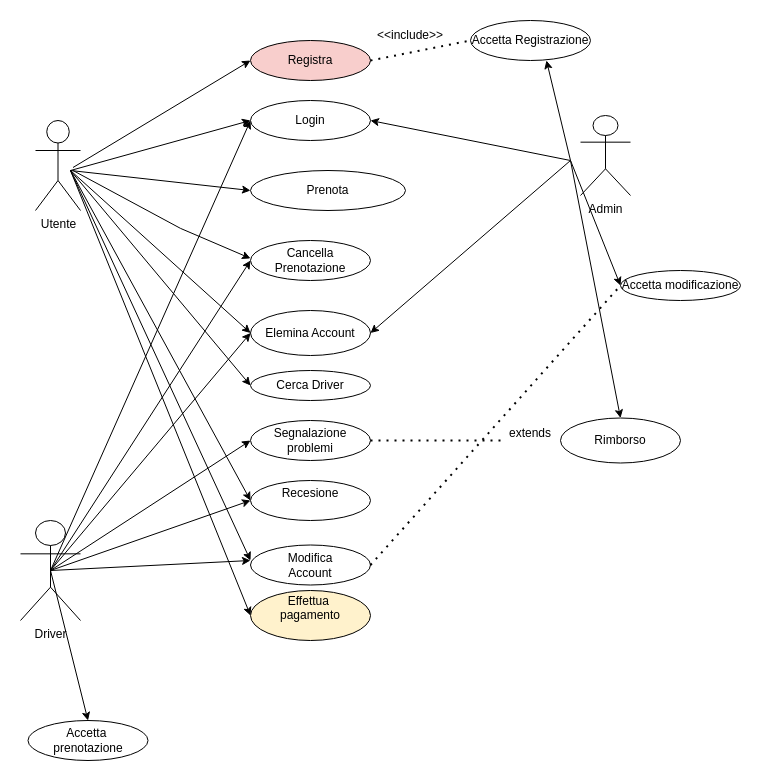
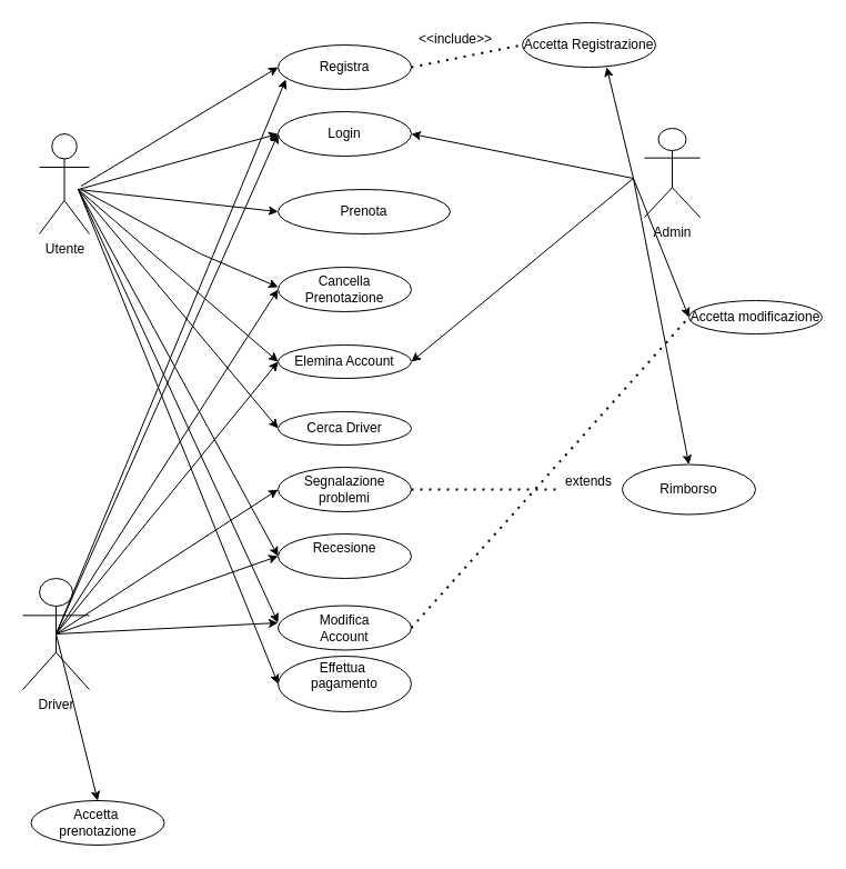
  <mxCell id="0" />
  <mxCell id="1" parent="0" />
  <mxCell id="2" value="Admin&lt;div&gt;&lt;br&gt;&lt;/div&gt;" style="shape=umlActor;verticalLabelPosition=bottom;verticalAlign=top;html=1;outlineConnect=0;" vertex="1" parent="1"><mxGeometry x="580" y="115" width="50" height="80" as="geometry" /></mxCell>
  <mxCell id="3" value="Driver&lt;div&gt;&lt;br&gt;&lt;/div&gt;" style="shape=umlActor;verticalLabelPosition=bottom;verticalAlign=top;html=1;outlineConnect=0;" vertex="1" parent="1"><mxGeometry x="20" y="520" width="60" height="100" as="geometry" /></mxCell>
- <mxCell id="4" value="Registra" style="ellipse;whiteSpace=wrap;html=1;fillColor=#f8cecc;" vertex="1" parent="1"><mxGeometry x="250" y="40" width="120" height="40" as="geometry" /></mxCell>
+ <mxCell id="4" value="Registra" style="ellipse;whiteSpace=wrap;html=1;" vertex="1" parent="1"><mxGeometry x="250" y="40" width="120" height="40" as="geometry" /></mxCell>
  <mxCell id="5" value="Prenota" style="ellipse;whiteSpace=wrap;html=1;" vertex="1" parent="1"><mxGeometry x="250" y="170" width="155" height="40" as="geometry" /></mxCell>
  <mxCell id="6" value="Login" style="ellipse;whiteSpace=wrap;html=1;" vertex="1" parent="1"><mxGeometry x="250" y="100" width="120" height="40" as="geometry" /></mxCell>
- <mxCell id="7" value="Elemina Account" style="ellipse;whiteSpace=wrap;html=1;" vertex="1" parent="1"><mxGeometry x="250" y="310" width="120" height="45" as="geometry" /></mxCell>
+ <mxCell id="7" value="Elemina Account" style="ellipse;whiteSpace=wrap;html=1;" vertex="1" parent="1"><mxGeometry x="250" y="310" width="120" height="30" as="geometry" /></mxCell>
  <mxCell id="8" value="Cancella&lt;br&gt;Prenotazione" style="ellipse;whiteSpace=wrap;html=1;" vertex="1" parent="1"><mxGeometry x="250" y="240" width="120" height="40" as="geometry" /></mxCell>
  <mxCell id="9" value="Cerca Driver" style="ellipse;whiteSpace=wrap;html=1;" vertex="1" parent="1"><mxGeometry x="250" y="370" width="120" height="30" as="geometry" /></mxCell>
  <mxCell id="10" value="Segnalazione&lt;br&gt;problemi" style="ellipse;whiteSpace=wrap;html=1;" vertex="1" parent="1"><mxGeometry x="250" y="420" width="120" height="40" as="geometry" /></mxCell>
  <mxCell id="11" value="Recesione&lt;div&gt;&lt;br&gt;&lt;/div&gt;" style="ellipse;whiteSpace=wrap;html=1;" vertex="1" parent="1"><mxGeometry x="250" y="480" width="120" height="40" as="geometry" /></mxCell>
  <mxCell id="12" value="Modifica&lt;br&gt;Account" style="ellipse;whiteSpace=wrap;html=1;" vertex="1" parent="1"><mxGeometry x="250" y="544.5" width="120" height="40" as="geometry" /></mxCell>
- <mxCell id="13" value="Effettua&amp;nbsp;&lt;br&gt;pagamento&lt;div&gt;&lt;br&gt;&lt;/div&gt;" style="ellipse;whiteSpace=wrap;html=1;fillColor=#fff2cc;" vertex="1" parent="1"><mxGeometry x="250" y="590" width="120" height="50" as="geometry" /></mxCell>
+ <mxCell id="13" value="Effettua&amp;nbsp;&lt;br&gt;pagamento&lt;div&gt;&lt;br&gt;&lt;/div&gt;" style="ellipse;whiteSpace=wrap;html=1;" vertex="1" parent="1"><mxGeometry x="250" y="590" width="120" height="50" as="geometry" /></mxCell>
  <mxCell id="14" value="" style="endArrow=classic;html=1;rounded=0;entryX=0;entryY=0.5;entryDx=0;entryDy=0;" edge="1" parent="1" target="4"><mxGeometry width="50" height="50" relative="1" as="geometry"><mxPoint x="72.5" y="167" as="sourcePoint" /><mxPoint x="253.96" y="80" as="targetPoint" /></mxGeometry></mxCell>
+ <mxCell id="15" value="" style="endArrow=classic;html=1;rounded=0;entryX=0.058;entryY=0.775;entryDx=0;entryDy=0;entryPerimeter=0;exitX=0.5;exitY=0.5;exitDx=0;exitDy=0;exitPerimeter=0;" edge="1" parent="1" source="3" target="4"><mxGeometry width="50" height="50" relative="1" as="geometry"><mxPoint x="60" y="510" as="sourcePoint" /><mxPoint x="110" y="460" as="targetPoint" /></mxGeometry></mxCell>
  <mxCell id="16" value="" style="endArrow=classic;html=1;rounded=0;exitX=0.5;exitY=0.5;exitDx=0;exitDy=0;exitPerimeter=0;" edge="1" parent="1" source="3"><mxGeometry width="50" height="50" relative="1" as="geometry"><mxPoint x="80" y="550" as="sourcePoint" /><mxPoint x="250" y="120" as="targetPoint" /></mxGeometry></mxCell>
  <mxCell id="17" value="" style="endArrow=classic;html=1;rounded=0;entryX=0;entryY=0.5;entryDx=0;entryDy=0;" edge="1" parent="1" target="6"><mxGeometry width="50" height="50" relative="1" as="geometry"><mxPoint x="70" y="170" as="sourcePoint" /><mxPoint x="130" y="160" as="targetPoint" /><Array as="points" /></mxGeometry></mxCell>
  <mxCell id="18" value="" style="endArrow=classic;html=1;rounded=0;entryX=0;entryY=0.5;entryDx=0;entryDy=0;" edge="1" parent="1" target="5"><mxGeometry width="50" height="50" relative="1" as="geometry"><mxPoint x="70" y="170" as="sourcePoint" /><mxPoint x="122.5" y="145" as="targetPoint" /></mxGeometry></mxCell>
  <mxCell id="19" value="" style="endArrow=classic;html=1;rounded=0;entryX=0;entryY=0.5;entryDx=0;entryDy=0;" edge="1" parent="1"><mxGeometry width="50" height="50" relative="1" as="geometry"><mxPoint x="72.5" y="169.995" as="sourcePoint" /><mxPoint x="250" y="257.88" as="targetPoint" /><Array as="points"><mxPoint x="180" y="227.88" /></Array></mxGeometry></mxCell>
  <mxCell id="20" value="" style="endArrow=classic;html=1;rounded=0;entryX=0;entryY=0.5;entryDx=0;entryDy=0;" edge="1" parent="1" target="8"><mxGeometry width="50" height="50" relative="1" as="geometry"><mxPoint x="50" y="570" as="sourcePoint" /><mxPoint x="100" y="520" as="targetPoint" /></mxGeometry></mxCell>
  <mxCell id="21" value="" style="endArrow=classic;html=1;rounded=0;entryX=0;entryY=0.5;entryDx=0;entryDy=0;" edge="1" parent="1" target="10"><mxGeometry width="50" height="50" relative="1" as="geometry"><mxPoint x="50" y="570" as="sourcePoint" /><mxPoint x="100" y="520" as="targetPoint" /></mxGeometry></mxCell>
  <mxCell id="22" value="" style="endArrow=classic;html=1;rounded=0;entryX=1;entryY=0.5;entryDx=0;entryDy=0;" edge="1" parent="1" target="6"><mxGeometry width="50" height="50" relative="1" as="geometry"><mxPoint x="570" y="160" as="sourcePoint" /><mxPoint x="510" y="155" as="targetPoint" /></mxGeometry></mxCell>
  <mxCell id="23" value="" style="endArrow=classic;html=1;rounded=0;entryX=1;entryY=0.5;entryDx=0;entryDy=0;" edge="1" parent="1" target="7"><mxGeometry width="50" height="50" relative="1" as="geometry"><mxPoint x="570" y="160" as="sourcePoint" /><mxPoint x="540" y="270" as="targetPoint" /></mxGeometry></mxCell>
  <mxCell id="24" value="" style="endArrow=classic;html=1;rounded=0;entryX=0;entryY=0.5;entryDx=0;entryDy=0;" edge="1" parent="1" target="9"><mxGeometry width="50" height="50" relative="1" as="geometry"><mxPoint x="70" y="170" as="sourcePoint" /><mxPoint x="20" y="280" as="targetPoint" /></mxGeometry></mxCell>
  <mxCell id="25" value="" style="endArrow=classic;html=1;rounded=0;entryX=0;entryY=0.5;entryDx=0;entryDy=0;" edge="1" parent="1" target="11"><mxGeometry width="50" height="50" relative="1" as="geometry"><mxPoint x="50" y="570" as="sourcePoint" /><mxPoint x="100" y="520" as="targetPoint" /></mxGeometry></mxCell>
  <mxCell id="26" value="" style="endArrow=classic;html=1;rounded=0;entryX=0;entryY=0.5;entryDx=0;entryDy=0;" edge="1" parent="1" target="11"><mxGeometry width="50" height="50" relative="1" as="geometry"><mxPoint x="70" y="170" as="sourcePoint" /><mxPoint x="50" y="300" as="targetPoint" /></mxGeometry></mxCell>
  <mxCell id="27" value="" style="endArrow=classic;html=1;rounded=0;entryX=0;entryY=0.5;entryDx=0;entryDy=0;" edge="1" parent="1" target="13"><mxGeometry width="50" height="50" relative="1" as="geometry"><mxPoint x="70" y="170" as="sourcePoint" /><mxPoint x="190" y="570" as="targetPoint" /></mxGeometry></mxCell>
  <mxCell id="28" value="" style="endArrow=classic;html=1;rounded=0;exitX=0.5;exitY=0.5;exitDx=0;exitDy=0;exitPerimeter=0;" edge="1" parent="1" source="3"><mxGeometry width="50" height="50" relative="1" as="geometry"><mxPoint x="200" y="610" as="sourcePoint" /><mxPoint x="250" y="560" as="targetPoint" /></mxGeometry></mxCell>
  <mxCell id="29" value="" style="endArrow=classic;html=1;rounded=0;" edge="1" parent="1"><mxGeometry width="50" height="50" relative="1" as="geometry"><mxPoint x="70" y="170" as="sourcePoint" /><mxPoint x="250" y="560" as="targetPoint" /></mxGeometry></mxCell>
  <mxCell id="30" value="" style="endArrow=none;dashed=1;html=1;dashPattern=1 3;strokeWidth=2;rounded=0;" edge="1" parent="1" target="35"><mxGeometry width="50" height="50" relative="1" as="geometry"><mxPoint x="370" y="440" as="sourcePoint" /><mxPoint x="560" y="440" as="targetPoint" /></mxGeometry></mxCell>
  <mxCell id="31" value="Rimborso" style="ellipse;whiteSpace=wrap;html=1;" vertex="1" parent="1"><mxGeometry x="560" y="417.5" width="120" height="45" as="geometry" /></mxCell>
  <mxCell id="32" value="" style="endArrow=classic;html=1;rounded=0;entryX=0.5;entryY=0;entryDx=0;entryDy=0;" edge="1" parent="1" target="31"><mxGeometry width="50" height="50" relative="1" as="geometry"><mxPoint x="570" y="160" as="sourcePoint" /><mxPoint x="610" y="250" as="targetPoint" /></mxGeometry></mxCell>
  <mxCell id="33" value="" style="endArrow=classic;html=1;rounded=0;entryX=0;entryY=0.5;entryDx=0;entryDy=0;" edge="1" parent="1" target="7"><mxGeometry width="50" height="50" relative="1" as="geometry"><mxPoint x="70" y="170" as="sourcePoint" /><mxPoint x="370" y="370" as="targetPoint" /></mxGeometry></mxCell>
  <mxCell id="34" value="" style="endArrow=classic;html=1;rounded=0;entryX=0;entryY=0.5;entryDx=0;entryDy=0;exitX=0.5;exitY=0.5;exitDx=0;exitDy=0;exitPerimeter=0;" edge="1" parent="1" source="3" target="7"><mxGeometry width="50" height="50" relative="1" as="geometry"><mxPoint x="60" y="570" as="sourcePoint" /><mxPoint x="110" y="520" as="targetPoint" /></mxGeometry></mxCell>
  <mxCell id="35" value="extends&lt;div&gt;&lt;br&gt;&lt;/div&gt;" style="text;html=1;align=center;verticalAlign=middle;whiteSpace=wrap;rounded=0;" vertex="1" parent="1"><mxGeometry x="500" y="425" width="60" height="30" as="geometry" /></mxCell>
  <mxCell id="36" value="Accetta Registrazione" style="ellipse;whiteSpace=wrap;html=1;" vertex="1" parent="1"><mxGeometry x="470" y="20" width="120" height="40" as="geometry" /></mxCell>
  <mxCell id="37" value="Accetta&amp;nbsp;&lt;br&gt;prenotazione" style="ellipse;whiteSpace=wrap;html=1;" vertex="1" parent="1"><mxGeometry x="27.5" y="720" width="120" height="40" as="geometry" /></mxCell>
  <mxCell id="38" value="" style="endArrow=classic;html=1;rounded=0;exitX=0.5;exitY=0.5;exitDx=0;exitDy=0;exitPerimeter=0;entryX=0.5;entryY=0;entryDx=0;entryDy=0;" edge="1" parent="1" source="3" target="37"><mxGeometry width="50" height="50" relative="1" as="geometry"><mxPoint x="320" y="770" as="sourcePoint" /><mxPoint x="370" y="720" as="targetPoint" /></mxGeometry></mxCell>
  <mxCell id="39" value="" style="endArrow=none;dashed=1;html=1;dashPattern=1 3;strokeWidth=2;rounded=0;entryX=0;entryY=0.5;entryDx=0;entryDy=0;" edge="1" parent="1" target="36"><mxGeometry width="50" height="50" relative="1" as="geometry"><mxPoint x="370" y="60" as="sourcePoint" /><mxPoint x="420" y="10" as="targetPoint" /></mxGeometry></mxCell>
  <mxCell id="40" value="&amp;lt;&amp;lt;include&amp;gt;&amp;gt;" style="text;html=1;align=center;verticalAlign=middle;whiteSpace=wrap;rounded=0;" vertex="1" parent="1"><mxGeometry x="380" y="20" width="60" height="30" as="geometry" /></mxCell>
  <mxCell id="41" value="" style="endArrow=classic;html=1;rounded=0;entryX=0.633;entryY=1;entryDx=0;entryDy=0;entryPerimeter=0;" edge="1" parent="1" target="36"><mxGeometry width="50" height="50" relative="1" as="geometry"><mxPoint x="570" y="160" as="sourcePoint" /><mxPoint x="580" y="80" as="targetPoint" /></mxGeometry></mxCell>
  <mxCell id="42" value="" style="endArrow=none;dashed=1;html=1;dashPattern=1 3;strokeWidth=2;rounded=0;exitX=1;exitY=0.5;exitDx=0;exitDy=0;entryX=0;entryY=0.5;entryDx=0;entryDy=0;" edge="1" parent="1" source="12" target="43"><mxGeometry width="50" height="50" relative="1" as="geometry"><mxPoint x="360" y="560" as="sourcePoint" /><mxPoint x="630" y="280" as="targetPoint" /></mxGeometry></mxCell>
  <mxCell id="43" value="Accetta modificazione" style="ellipse;whiteSpace=wrap;html=1;" vertex="1" parent="1"><mxGeometry x="620" y="270" width="120" height="30" as="geometry" /></mxCell>
  <mxCell id="44" value="" style="endArrow=classic;html=1;rounded=0;entryX=0;entryY=0.5;entryDx=0;entryDy=0;" edge="1" parent="1" target="43"><mxGeometry width="50" height="50" relative="1" as="geometry"><mxPoint x="570" y="160" as="sourcePoint" /><mxPoint x="370" y="420" as="targetPoint" /></mxGeometry></mxCell>
  <mxCell id="45" value="Utente&lt;div&gt;&lt;br&gt;&lt;/div&gt;" style="shape=umlActor;verticalLabelPosition=bottom;verticalAlign=top;html=1;outlineConnect=0;" vertex="1" parent="1"><mxGeometry x="35" y="120" width="45" height="90" as="geometry" /></mxCell>
